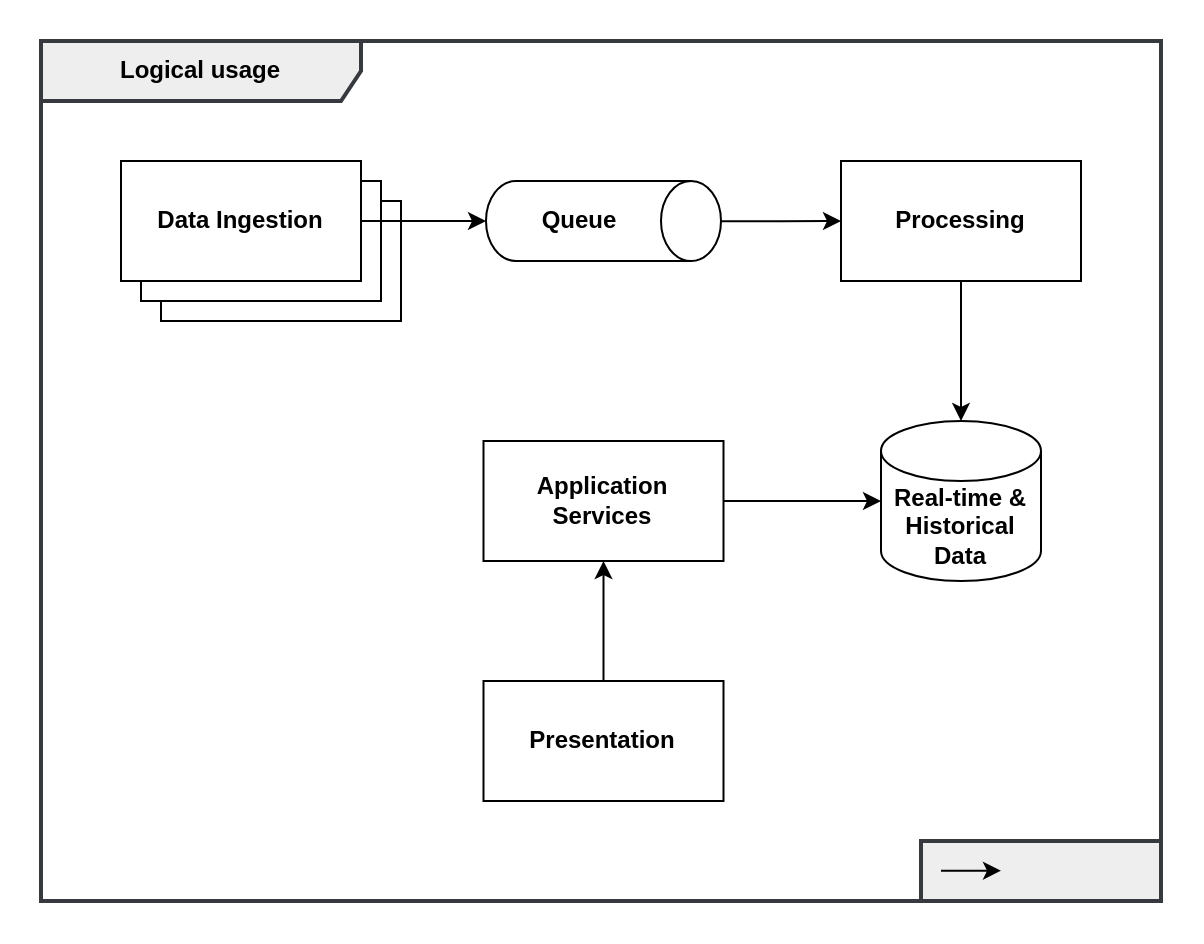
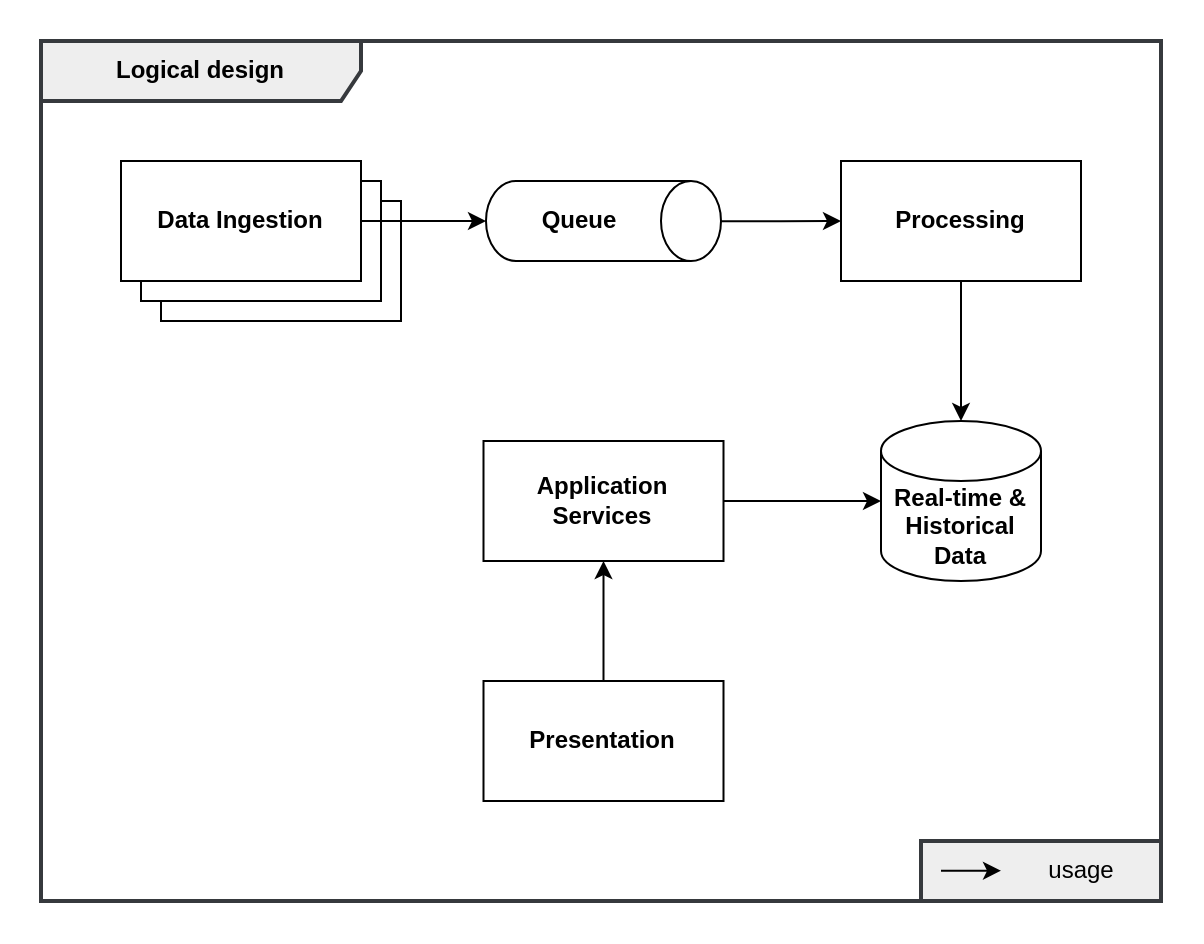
  <mxCell id="0" />
  <mxCell id="1" parent="0" />
  <mxCell id="2" value="Data Ingestion" style="rounded=0;whiteSpace=wrap;html=1;fontStyle=1" vertex="1" parent="1"><mxGeometry x="80" y="100" width="120" height="60" as="geometry" /></mxCell>
  <mxCell id="3" value="Data Ingestion" style="rounded=0;whiteSpace=wrap;html=1;fontStyle=1" vertex="1" parent="1"><mxGeometry x="70" y="90" width="120" height="60" as="geometry" /></mxCell>
  <mxCell id="4" style="edgeStyle=orthogonalEdgeStyle;rounded=0;orthogonalLoop=1;jettySize=auto;html=1;entryX=0;entryY=0.5;entryDx=0;entryDy=0;" parent="1" source="5" target="9" edge="1"><mxGeometry relative="1" as="geometry" /></mxCell>
  <mxCell id="5" value="Queue" style="shape=cylinder3;whiteSpace=wrap;html=1;boundedLbl=1;backgroundOutline=1;size=15;rotation=90;horizontal=0;fontStyle=1" parent="1" vertex="1"><mxGeometry x="281.25" y="51.25" width="40" height="117.5" as="geometry" /></mxCell>
  <mxCell id="6" value="Data Ingestion" style="rounded=0;whiteSpace=wrap;html=1;fontStyle=1" parent="1" vertex="1"><mxGeometry x="60" y="80" width="120" height="60" as="geometry" /></mxCell>
  <mxCell id="7" style="edgeStyle=orthogonalEdgeStyle;rounded=0;orthogonalLoop=1;jettySize=auto;html=1;exitX=1;exitY=0.5;exitDx=0;exitDy=0;entryX=0.5;entryY=1;entryDx=0;entryDy=0;entryPerimeter=0;" parent="1" source="6" target="5" edge="1"><mxGeometry relative="1" as="geometry" /></mxCell>
  <mxCell id="8" value="" style="edgeStyle=orthogonalEdgeStyle;rounded=0;orthogonalLoop=1;jettySize=auto;html=1;" parent="1" source="9" target="10" edge="1"><mxGeometry relative="1" as="geometry" /></mxCell>
  <mxCell id="9" value="Processing" style="rounded=0;whiteSpace=wrap;html=1;fontStyle=1" parent="1" vertex="1"><mxGeometry x="420" y="80" width="120" height="60" as="geometry" /></mxCell>
  <mxCell id="10" value="Real-time &amp;amp; Historical Data" style="shape=cylinder3;whiteSpace=wrap;html=1;boundedLbl=1;backgroundOutline=1;size=15;fontStyle=1" parent="1" vertex="1"><mxGeometry x="440" y="210" width="80" height="80" as="geometry" /></mxCell>
  <mxCell id="11" value="" style="edgeStyle=orthogonalEdgeStyle;rounded=0;orthogonalLoop=1;jettySize=auto;html=1;" parent="1" source="12" target="10" edge="1"><mxGeometry relative="1" as="geometry" /></mxCell>
  <mxCell id="12" value="Application Services" style="rounded=0;whiteSpace=wrap;html=1;fontStyle=1;" parent="1" vertex="1"><mxGeometry x="241.25" y="220" width="120" height="60" as="geometry" /></mxCell>
  <mxCell id="13" value="" style="edgeStyle=orthogonalEdgeStyle;rounded=0;orthogonalLoop=1;jettySize=auto;html=1;" parent="1" source="14" target="12" edge="1"><mxGeometry relative="1" as="geometry" /></mxCell>
  <mxCell id="14" value="Presentation" style="rounded=0;whiteSpace=wrap;html=1;fontStyle=1" parent="1" vertex="1"><mxGeometry x="241.25" y="340" width="120" height="60" as="geometry" /></mxCell>
- <mxCell id="15" value="Logical usage" style="shape=umlFrame;whiteSpace=wrap;html=1;pointerEvents=0;recursiveResize=0;container=1;collapsible=0;width=160;fillColor=#eeeeee;strokeColor=#36393d;strokeWidth=2;fontStyle=1" parent="1" vertex="1"><mxGeometry x="20" y="20" width="560" height="430" as="geometry" /></mxCell>
+ <mxCell id="15" value="Logical design" style="shape=umlFrame;whiteSpace=wrap;html=1;pointerEvents=0;recursiveResize=0;container=1;collapsible=0;width=160;fillColor=#eeeeee;strokeColor=#36393d;strokeWidth=2;fontStyle=1" parent="1" vertex="1"><mxGeometry x="20" y="20" width="560" height="430" as="geometry" /></mxCell>
  <mxCell id="16" value="" style="rounded=0;whiteSpace=wrap;html=1;fontStyle=1;strokeWidth=2;fillColor=#eeeeee;strokeColor=#36393d;" vertex="1" parent="15"><mxGeometry x="440" y="400" width="120" height="30" as="geometry" /></mxCell>
  <mxCell id="17" value="" style="edgeStyle=orthogonalEdgeStyle;rounded=0;orthogonalLoop=1;jettySize=auto;html=1;flowAnimation=0;" edge="1" parent="15"><mxGeometry relative="1" as="geometry"><mxPoint x="450" y="415" as="sourcePoint" /><mxPoint x="480" y="414.86" as="targetPoint" /><Array as="points"><mxPoint x="450" y="415" /><mxPoint x="480" y="415" /></Array></mxGeometry></mxCell>
+ <mxCell id="18" value="usage" style="text;html=1;align=center;verticalAlign=middle;resizable=0;points=[];autosize=1;strokeColor=none;fillColor=none;" vertex="1" parent="15"><mxGeometry x="490" y="400" width="60" height="30" as="geometry" /></mxCell>
